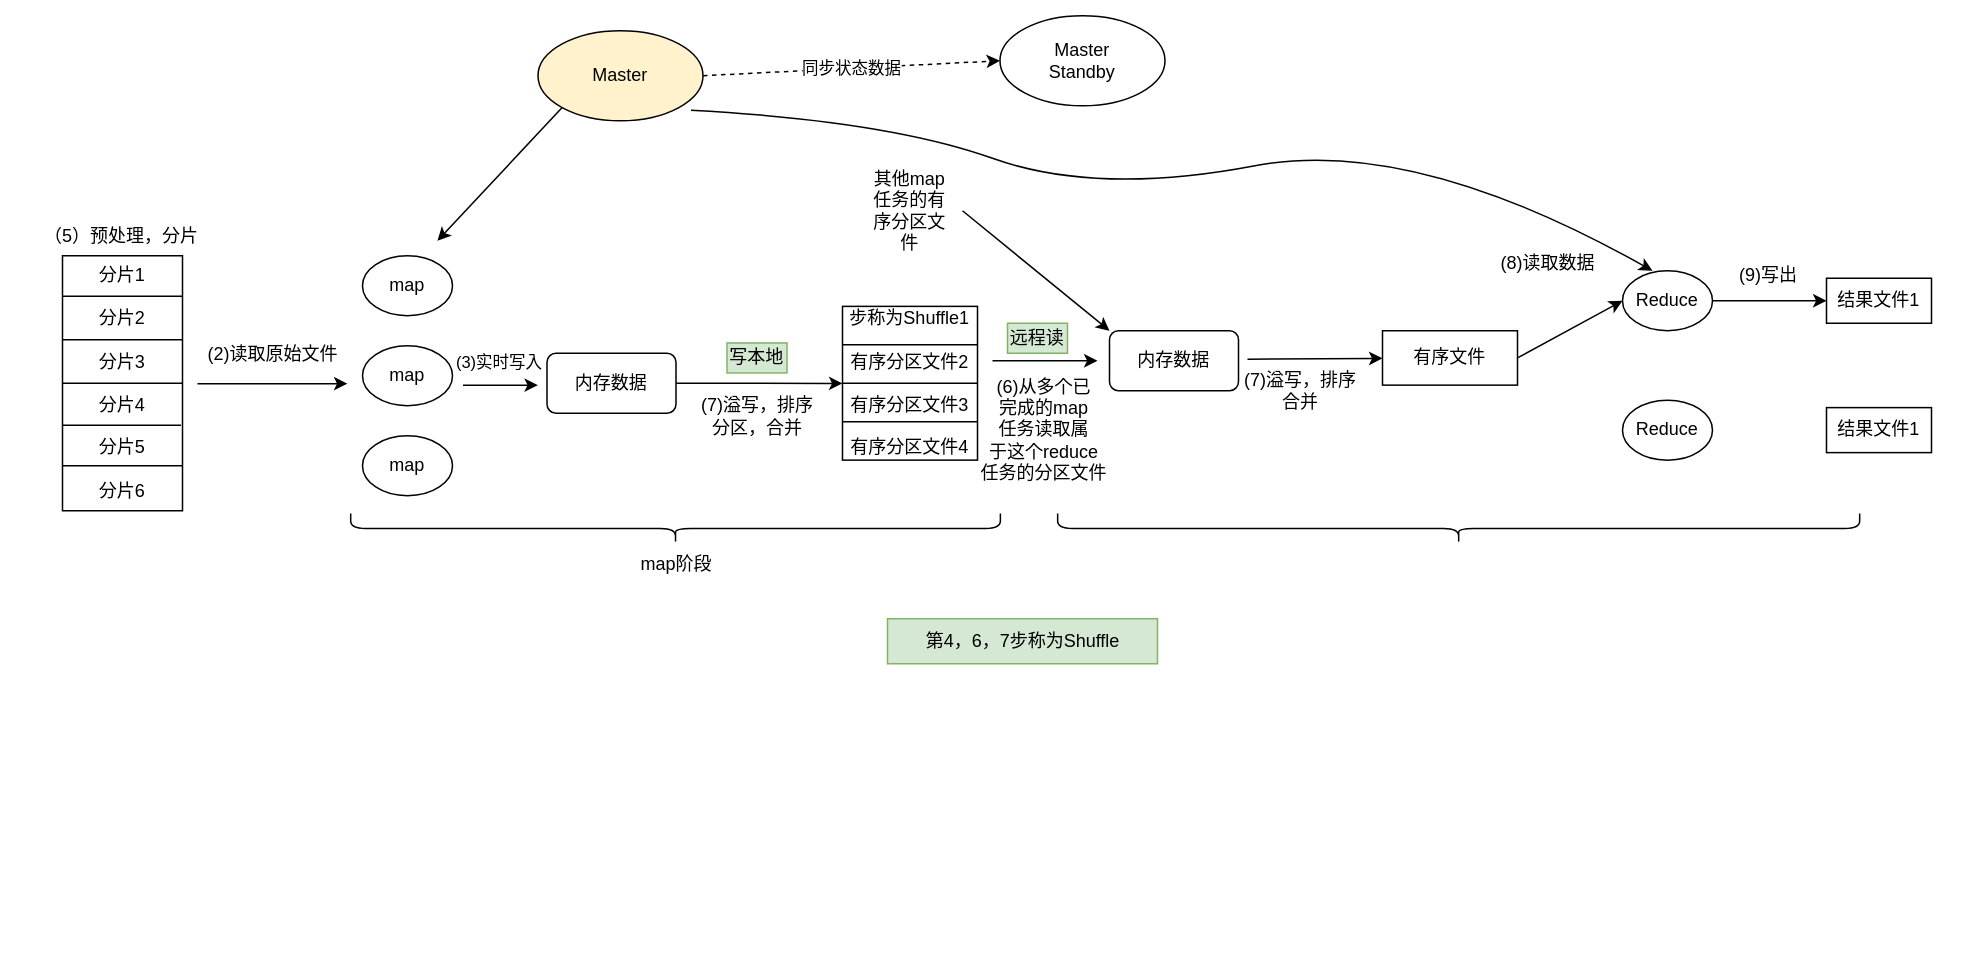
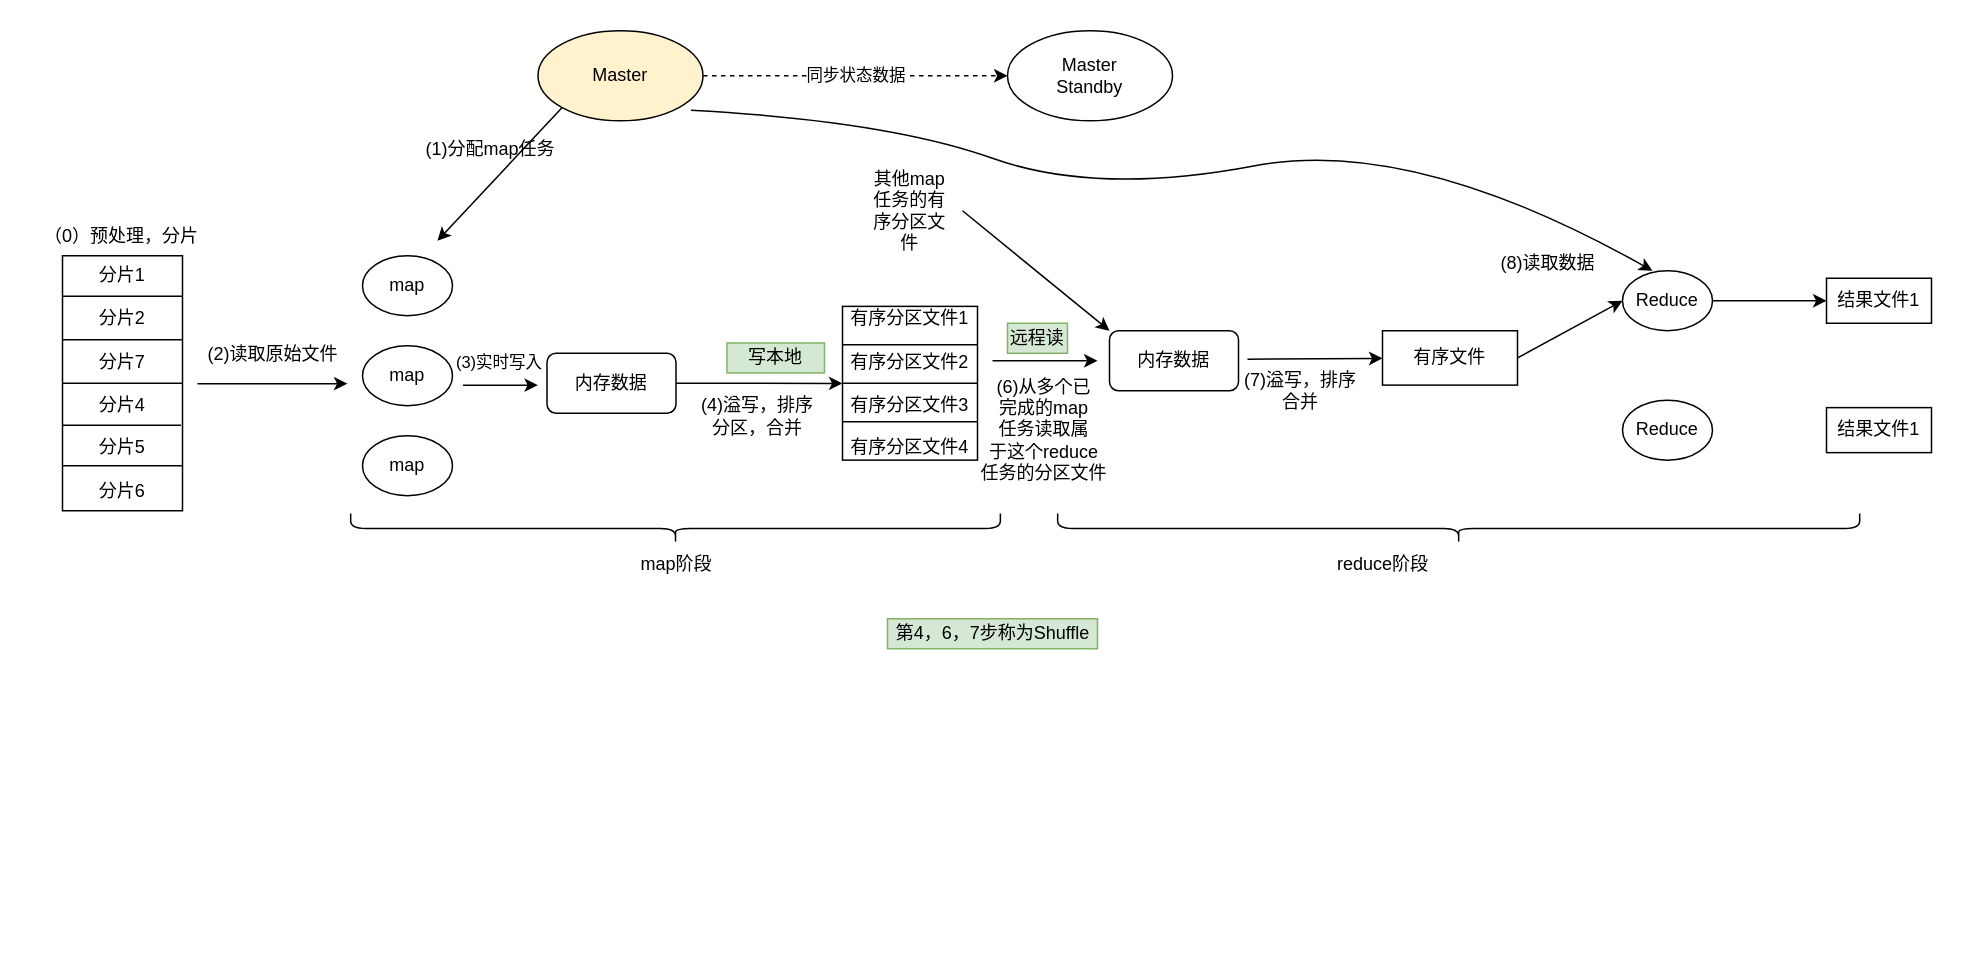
  <mxCell id="0" />
  <mxCell id="1" parent="0" />
- <mxCell id="2" value="分片1&lt;br&gt;&lt;br&gt;分片2&lt;br&gt;&lt;br&gt;分片3&lt;br&gt;&lt;br&gt;分片4&lt;br&gt;&lt;br&gt;分片5&lt;br&gt;&lt;br&gt;分片6" style="rounded=0;whiteSpace=wrap;html=1;" parent="1" vertex="1"><mxGeometry x="41" y="170" width="80" height="170" as="geometry" /></mxCell>
+ <mxCell id="2" value="分片1&lt;br&gt;&lt;br&gt;分片2&lt;br&gt;&lt;br&gt;分片7&lt;br&gt;&lt;br&gt;分片4&lt;br&gt;&lt;br&gt;分片5&lt;br&gt;&lt;br&gt;分片6" style="rounded=0;whiteSpace=wrap;html=1;" parent="1" vertex="1"><mxGeometry x="41" y="170" width="80" height="170" as="geometry" /></mxCell>
  <mxCell id="3" value="" style="endArrow=none;html=1;exitX=0;exitY=0.159;exitDx=0;exitDy=0;exitPerimeter=0;entryX=1;entryY=0.159;entryDx=0;entryDy=0;entryPerimeter=0;" parent="1" source="2" target="2" edge="1"><mxGeometry width="50" height="50" relative="1" as="geometry"><mxPoint x="401" y="350" as="sourcePoint" /><mxPoint x="451" y="300" as="targetPoint" /></mxGeometry></mxCell>
  <mxCell id="4" value="" style="endArrow=none;html=1;exitX=0;exitY=0.329;exitDx=0;exitDy=0;exitPerimeter=0;" parent="1" source="2" edge="1"><mxGeometry width="50" height="50" relative="1" as="geometry"><mxPoint x="401" y="350" as="sourcePoint" /><mxPoint x="121" y="226" as="targetPoint" /></mxGeometry></mxCell>
  <mxCell id="5" value="" style="endArrow=none;html=1;exitX=0;exitY=0.5;exitDx=0;exitDy=0;entryX=1;entryY=0.5;entryDx=0;entryDy=0;" parent="1" source="2" target="2" edge="1"><mxGeometry width="50" height="50" relative="1" as="geometry"><mxPoint x="401" y="350" as="sourcePoint" /><mxPoint x="451" y="300" as="targetPoint" /></mxGeometry></mxCell>
  <mxCell id="6" value="" style="endArrow=none;html=1;exitX=0;exitY=0.665;exitDx=0;exitDy=0;exitPerimeter=0;" parent="1" source="2" edge="1"><mxGeometry width="50" height="50" relative="1" as="geometry"><mxPoint x="361" y="400" as="sourcePoint" /><mxPoint x="120" y="283" as="targetPoint" /></mxGeometry></mxCell>
  <mxCell id="7" value="" style="endArrow=none;html=1;" parent="1" edge="1"><mxGeometry width="50" height="50" relative="1" as="geometry"><mxPoint x="41" y="310" as="sourcePoint" /><mxPoint x="121" y="310" as="targetPoint" /></mxGeometry></mxCell>
  <mxCell id="8" value="" style="endArrow=classic;html=1;" parent="1" edge="1"><mxGeometry width="50" height="50" relative="1" as="geometry"><mxPoint x="131" y="255.25" as="sourcePoint" /><mxPoint x="231" y="255.25" as="targetPoint" /></mxGeometry></mxCell>
  <mxCell id="9" value="map" style="ellipse;whiteSpace=wrap;html=1;" parent="1" vertex="1"><mxGeometry x="241" y="170" width="60" height="40" as="geometry" /></mxCell>
  <mxCell id="10" value="map" style="ellipse;whiteSpace=wrap;html=1;" parent="1" vertex="1"><mxGeometry x="241" y="230" width="60" height="40" as="geometry" /></mxCell>
  <mxCell id="11" value="map" style="ellipse;whiteSpace=wrap;html=1;" parent="1" vertex="1"><mxGeometry x="241" y="290" width="60" height="40" as="geometry" /></mxCell>
  <mxCell id="12" value="内存数据" style="rounded=1;whiteSpace=wrap;html=1;" parent="1" vertex="1"><mxGeometry x="364" y="235" width="86" height="40" as="geometry" /></mxCell>
- <mxCell id="13" value="步称为Shuffle1&lt;br&gt;&lt;br&gt;有序分区文件2&lt;br&gt;&lt;br&gt;有序分区文件3&lt;br&gt;&lt;br&gt;有序分区文件4" style="rounded=0;whiteSpace=wrap;html=1;" parent="1" vertex="1"><mxGeometry x="561" y="203.75" width="90" height="102.5" as="geometry" /></mxCell>
+ <mxCell id="13" value="有序分区文件1&lt;br&gt;&lt;br&gt;有序分区文件2&lt;br&gt;&lt;br&gt;有序分区文件3&lt;br&gt;&lt;br&gt;有序分区文件4" style="rounded=0;whiteSpace=wrap;html=1;" parent="1" vertex="1"><mxGeometry x="561" y="203.75" width="90" height="102.5" as="geometry" /></mxCell>
  <mxCell id="14" value="" style="edgeStyle=orthogonalEdgeStyle;rounded=0;orthogonalLoop=1;jettySize=auto;html=1;" parent="1" source="12" target="13" edge="1"><mxGeometry relative="1" as="geometry" /></mxCell>
  <mxCell id="15" value="" style="endArrow=none;html=1;exitX=0;exitY=0.25;exitDx=0;exitDy=0;entryX=1;entryY=0.25;entryDx=0;entryDy=0;" parent="1" source="13" target="13" edge="1"><mxGeometry width="50" height="50" relative="1" as="geometry"><mxPoint x="421" y="340" as="sourcePoint" /><mxPoint x="471" y="290" as="targetPoint" /></mxGeometry></mxCell>
  <mxCell id="16" value="" style="endArrow=none;html=1;exitX=0;exitY=0.5;exitDx=0;exitDy=0;entryX=1;entryY=0.5;entryDx=0;entryDy=0;" parent="1" source="13" target="13" edge="1"><mxGeometry width="50" height="50" relative="1" as="geometry"><mxPoint x="421" y="340" as="sourcePoint" /><mxPoint x="471" y="290" as="targetPoint" /></mxGeometry></mxCell>
  <mxCell id="17" value="" style="endArrow=none;html=1;exitX=0;exitY=0.75;exitDx=0;exitDy=0;entryX=1;entryY=0.75;entryDx=0;entryDy=0;" parent="1" source="13" target="13" edge="1"><mxGeometry width="50" height="50" relative="1" as="geometry"><mxPoint x="421" y="340" as="sourcePoint" /><mxPoint x="471" y="290" as="targetPoint" /></mxGeometry></mxCell>
  <mxCell id="18" value="" style="endArrow=classic;html=1;" parent="1" edge="1"><mxGeometry width="50" height="50" relative="1" as="geometry"><mxPoint x="308" y="256.25" as="sourcePoint" /><mxPoint x="358" y="256.25" as="targetPoint" /></mxGeometry></mxCell>
  <mxCell id="19" value="(3)实时写入" style="edgeLabel;html=1;align=center;verticalAlign=middle;resizable=0;points=[];" parent="18" vertex="1" connectable="0"><mxGeometry x="-0.16" y="2" relative="1" as="geometry"><mxPoint x="2" y="-14.25" as="offset" /></mxGeometry></mxCell>
  <mxCell id="20" value="Master" style="ellipse;whiteSpace=wrap;html=1;fillColor=#fff2cc;" parent="1" vertex="1"><mxGeometry x="358" y="20" width="110" height="60" as="geometry" /></mxCell>
- <mxCell id="21" value="Master&lt;br&gt;Standby" style="ellipse;whiteSpace=wrap;html=1;" parent="1" vertex="1"><mxGeometry x="666" y="10" width="110" height="60" as="geometry" /></mxCell>
+ <mxCell id="21" value="Master&lt;br&gt;Standby" style="ellipse;whiteSpace=wrap;html=1;" parent="1" vertex="1"><mxGeometry x="671" y="20" width="110" height="60" as="geometry" /></mxCell>
  <mxCell id="22" value="" style="endArrow=classic;html=1;exitX=0;exitY=1;exitDx=0;exitDy=0;" parent="1" source="20" edge="1"><mxGeometry width="50" height="50" relative="1" as="geometry"><mxPoint x="351" y="80" as="sourcePoint" /><mxPoint x="291" y="160" as="targetPoint" /></mxGeometry></mxCell>
  <mxCell id="23" value="Reduce" style="ellipse;whiteSpace=wrap;html=1;" parent="1" vertex="1"><mxGeometry x="1081" y="180" width="60" height="40" as="geometry" /></mxCell>
  <mxCell id="24" value="Reduce" style="ellipse;whiteSpace=wrap;html=1;" parent="1" vertex="1"><mxGeometry x="1081" y="266.25" width="60" height="40" as="geometry" /></mxCell>
  <mxCell id="25" value="" style="shape=curlyBracket;whiteSpace=wrap;html=1;rounded=1;rotation=-90;" parent="1" vertex="1"><mxGeometry x="439.69" y="135.32" width="20" height="433.12" as="geometry" /></mxCell>
  <mxCell id="26" value="map阶段" style="text;html=1;align=center;verticalAlign=middle;resizable=0;points=[];autosize=1;" parent="1" vertex="1"><mxGeometry x="419.69" y="366" width="60" height="20" as="geometry" /></mxCell>
- <mxCell id="27" value="(7)溢写，排序&lt;br&gt;分区，合并" style="text;html=1;align=center;verticalAlign=middle;resizable=0;points=[];autosize=1;" parent="1" vertex="1"><mxGeometry x="459" y="262" width="90" height="30" as="geometry" /></mxCell>
+ <mxCell id="27" value="(4)溢写，排序&lt;br&gt;分区，合并" style="text;html=1;align=center;verticalAlign=middle;resizable=0;points=[];autosize=1;" parent="1" vertex="1"><mxGeometry x="459" y="262" width="90" height="30" as="geometry" /></mxCell>
  <mxCell id="28" value="内存数据" style="rounded=1;whiteSpace=wrap;html=1;" parent="1" vertex="1"><mxGeometry x="739" y="220" width="86" height="40" as="geometry" /></mxCell>
  <mxCell id="29" value="" style="endArrow=classic;html=1;" parent="1" edge="1"><mxGeometry width="50" height="50" relative="1" as="geometry"><mxPoint x="661" y="240" as="sourcePoint" /><mxPoint x="731" y="240" as="targetPoint" /></mxGeometry></mxCell>
  <mxCell id="30" value="" style="endArrow=classic;html=1;entryX=0;entryY=0;entryDx=0;entryDy=0;" parent="1" target="28" edge="1"><mxGeometry width="50" height="50" relative="1" as="geometry"><mxPoint x="641" y="140" as="sourcePoint" /><mxPoint x="671" y="110" as="targetPoint" /></mxGeometry></mxCell>
  <mxCell id="31" value="其他map任务的有序分区文件" style="text;html=1;strokeColor=none;fillColor=none;align=center;verticalAlign=middle;whiteSpace=wrap;rounded=0;" parent="1" vertex="1"><mxGeometry x="576" y="130" width="60" height="20" as="geometry" /></mxCell>
  <mxCell id="32" value="有序文件" style="rounded=0;whiteSpace=wrap;html=1;" parent="1" vertex="1"><mxGeometry x="921" y="220" width="90" height="36.25" as="geometry" /></mxCell>
  <mxCell id="33" value="" style="endArrow=classic;html=1;" parent="1" target="32" edge="1"><mxGeometry width="50" height="50" relative="1" as="geometry"><mxPoint x="831" y="239" as="sourcePoint" /><mxPoint x="1001" y="150" as="targetPoint" /></mxGeometry></mxCell>
  <mxCell id="34" value="(7)溢写，排序&lt;br&gt;合并" style="text;html=1;align=center;verticalAlign=middle;resizable=0;points=[];autosize=1;" parent="1" vertex="1"><mxGeometry x="821" y="245" width="90" height="30" as="geometry" /></mxCell>
  <mxCell id="35" value="" style="endArrow=classic;html=1;entryX=0;entryY=0.5;entryDx=0;entryDy=0;exitX=1;exitY=0.5;exitDx=0;exitDy=0;" parent="1" source="32" target="23" edge="1"><mxGeometry width="50" height="50" relative="1" as="geometry"><mxPoint x="931" y="200" as="sourcePoint" /><mxPoint x="981" y="150" as="targetPoint" /></mxGeometry></mxCell>
  <mxCell id="36" value="" style="shape=curlyBracket;whiteSpace=wrap;html=1;rounded=1;rotation=-90;" parent="1" vertex="1"><mxGeometry x="961.78" y="84.54" width="20" height="534.68" as="geometry" /></mxCell>
+ <mxCell id="37" value="reduce阶段" style="text;html=1;align=center;verticalAlign=middle;resizable=0;points=[];autosize=1;" parent="1" vertex="1"><mxGeometry x="881" y="366" width="80" height="20" as="geometry" /></mxCell>
  <mxCell id="38" value="结果文件1" style="rounded=0;whiteSpace=wrap;html=1;" parent="1" vertex="1"><mxGeometry x="1217" y="185" width="70" height="30" as="geometry" /></mxCell>
  <mxCell id="39" value="结果文件1" style="rounded=0;whiteSpace=wrap;html=1;" parent="1" vertex="1"><mxGeometry x="1217" y="271.25" width="70" height="30" as="geometry" /></mxCell>
  <mxCell id="40" value="" style="endArrow=classic;html=1;exitX=1;exitY=0.5;exitDx=0;exitDy=0;entryX=0;entryY=0.5;entryDx=0;entryDy=0;" parent="1" source="23" target="38" edge="1"><mxGeometry width="50" height="50" relative="1" as="geometry"><mxPoint x="1311" y="280" as="sourcePoint" /><mxPoint x="1361" y="230" as="targetPoint" /></mxGeometry></mxCell>
  <mxCell id="41" value="同步状态数据" style="endArrow=classic;html=1;entryX=0;entryY=0.5;entryDx=0;entryDy=0;exitX=1;exitY=0.5;exitDx=0;exitDy=0;dashed=1;" parent="1" source="20" target="21" edge="1"><mxGeometry width="50" height="50" relative="1" as="geometry"><mxPoint x="541" y="90" as="sourcePoint" /><mxPoint x="591" y="40" as="targetPoint" /></mxGeometry></mxCell>
  <mxCell id="42" value="" style="curved=1;endArrow=classic;html=1;exitX=0.927;exitY=0.883;exitDx=0;exitDy=0;exitPerimeter=0;entryX=0.333;entryY=0;entryDx=0;entryDy=0;entryPerimeter=0;" parent="1" source="20" target="23" edge="1"><mxGeometry width="50" height="50" relative="1" as="geometry"><mxPoint x="501" y="150" as="sourcePoint" /><mxPoint x="551" y="100" as="targetPoint" /><Array as="points"><mxPoint x="591" y="80" /><mxPoint x="731" y="130" /><mxPoint x="941" y="90" /></Array></mxGeometry></mxCell>
+ <mxCell id="43" value="(1)分配map任务" style="text;html=1;align=center;verticalAlign=middle;resizable=0;points=[];autosize=1;" parent="1" vertex="1"><mxGeometry x="276" y="89" width="100" height="20" as="geometry" /></mxCell>
  <mxCell id="44" value="(2)读取原始文件" style="text;html=1;align=center;verticalAlign=middle;resizable=0;points=[];autosize=1;" parent="1" vertex="1"><mxGeometry x="131" y="226" width="100" height="20" as="geometry" /></mxCell>
  <mxCell id="45" value="(6)从多个已&lt;br&gt;完成的map&lt;br&gt;任务读取属&lt;br&gt;于这个reduce&lt;br&gt;任务的分区文件" style="text;html=1;align=center;verticalAlign=middle;resizable=0;points=[];autosize=1;" parent="1" vertex="1"><mxGeometry x="645" y="246.25" width="100" height="80" as="geometry" /></mxCell>
  <mxCell id="46" value="远程读" style="text;html=1;strokeColor=#82b366;fillColor=#d5e8d4;align=center;verticalAlign=middle;whiteSpace=wrap;rounded=0;" parent="1" vertex="1"><mxGeometry x="671" y="215" width="40" height="20" as="geometry" /></mxCell>
- <mxCell id="47" value="写本地" style="text;html=1;strokeColor=#82b366;fillColor=#d5e8d4;align=center;verticalAlign=middle;whiteSpace=wrap;rounded=0;" parent="1" vertex="1"><mxGeometry x="484" y="228.13" width="40" height="20" as="geometry" /></mxCell>
+ <mxCell id="47" value="写本地" style="text;html=1;strokeColor=#82b366;fillColor=#d5e8d4;align=center;verticalAlign=middle;whiteSpace=wrap;rounded=0;" parent="1" vertex="1"><mxGeometry x="484" y="228.13" width="65" height="20" as="geometry" /></mxCell>
  <mxCell id="48" value="(8)读取数据" style="text;html=1;align=center;verticalAlign=middle;resizable=0;points=[];autosize=1;" parent="1" vertex="1"><mxGeometry x="991" y="165" width="80" height="20" as="geometry" /></mxCell>
- <mxCell id="49" value="(9)写出" style="text;html=1;align=center;verticalAlign=middle;resizable=0;points=[];autosize=1;" parent="1" vertex="1"><mxGeometry x="1153" y="173" width="50" height="20" as="geometry" /></mxCell>
- <mxCell id="50" value="第4，6，7步称为Shuffle" style="text;html=1;align=center;verticalAlign=middle;resizable=0;points=[];autosize=1;fillColor=#d5e8d4;strokeColor=#82b366;" parent="1" vertex="1"><mxGeometry x="591" y="412" width="180" height="30" as="geometry" /></mxCell>
- <mxCell id="51" value="（5）预处理，分片" style="text;html=1;align=center;verticalAlign=middle;resizable=0;points=[];autosize=1;" vertex="1" parent="1"><mxGeometry x="20" y="147" width="120" height="20" as="geometry" /></mxCell>
+ <mxCell id="50" value="第4，6，7步称为Shuffle" style="text;html=1;align=center;verticalAlign=middle;resizable=0;points=[];autosize=1;fillColor=#d5e8d4;strokeColor=#82b366;" parent="1" vertex="1"><mxGeometry x="591" y="412" width="140" height="20" as="geometry" /></mxCell>
+ <mxCell id="51" value="（0）预处理，分片" style="text;html=1;align=center;verticalAlign=middle;resizable=0;points=[];autosize=1;" vertex="1" parent="1"><mxGeometry x="20" y="147" width="120" height="20" as="geometry" /></mxCell>
